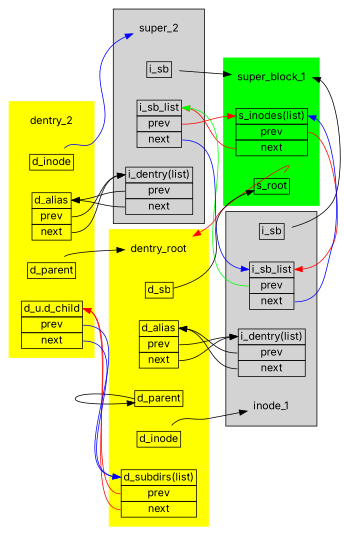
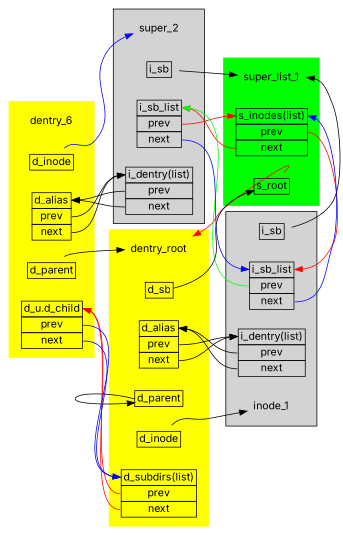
  digraph {
    fontname=Inter
    rankdir=LR
    node [fontname=Inter shape=plaintext]
    edge [fontname=Inter headport=name tailport=next]
-   n1 [label=super_block_1]
+   n1 [label=super_list_1]
    n2 [label=<              <TABLE BORDER="0" CELLBORDER="1" CELLSPACING="0">                 <TR>                     <TD PORT="name">s_inodes(list)</TD>                 </TR>                 <TR>                     <TD PORT="prev">prev</TD>                 </TR>                 <TR>                     <TD PORT="next">next</TD>                 </TR>             </TABLE>>]
    n3 [label=<              <TABLE BORDER="0" CELLBORDER="1" CELLSPACING="0">                 <TR>                     <TD PORT="name">s_root</TD>                 </TR>             </TABLE>>]
    n4 [label=<              <TABLE BORDER="0" CELLBORDER="1" CELLSPACING="0">                 <TR>                     <TD PORT="name">i_sb</TD>                 </TR>             </TABLE>>]
    n5 [label=<              <TABLE BORDER="0" CELLBORDER="1" CELLSPACING="0">                 <TR>                     <TD PORT="name">i_sb_list</TD>                 </TR>                 <TR>                     <TD PORT="prev">prev</TD>                 </TR>                 <TR>                     <TD PORT="next">next</TD>                 </TR>             </TABLE>>]
    n6 [label=<              <TABLE BORDER="0" CELLBORDER="1" CELLSPACING="0">                 <TR>                     <TD PORT="name">i_dentry(list)</TD>                 </TR>                 <TR>                     <TD PORT="prev">prev</TD>                 </TR>                 <TR>                     <TD PORT="next">next</TD>                 </TR>             </TABLE>>]
    n7 [label=inode_1]
    n8 [label=super_2]
    n9 [label=<              <TABLE BORDER="0" CELLBORDER="1" CELLSPACING="0">                 <TR>                     <TD PORT="name">i_sb</TD>                 </TR>             </TABLE>>]
    n10 [label=<              <TABLE BORDER="0" CELLBORDER="1" CELLSPACING="0">                 <TR>                     <TD PORT="name">i_sb_list</TD>                 </TR>                 <TR>                     <TD PORT="prev">prev</TD>                 </TR>                 <TR>                     <TD PORT="next">next</TD>                 </TR>             </TABLE>>]
    n11 [label=<              <TABLE BORDER="0" CELLBORDER="1" CELLSPACING="0">                 <TR>                     <TD PORT="name">i_dentry(list)</TD>                 </TR>                 <TR>                     <TD PORT="prev">prev</TD>                 </TR>                 <TR>                     <TD PORT="next">next</TD>                 </TR>             </TABLE>>]
    n12 [label=dentry_root]
    n13 [label=<              <TABLE BORDER="0" CELLBORDER="1" CELLSPACING="0">                 <TR>                     <TD PORT="name">d_sb</TD>                 </TR>             </TABLE>>]
    n14 [label=<              <TABLE BORDER="0" CELLBORDER="1" CELLSPACING="0">                 <TR>                     <TD PORT="name">d_inode</TD>                 </TR>             </TABLE>>]
    n15 [label=<              <TABLE BORDER="0" CELLBORDER="1" CELLSPACING="0">                 <TR>                     <TD PORT="name">d_parent</TD>                 </TR>             </TABLE>>]
    n16 [label=<              <TABLE BORDER="0" CELLBORDER="1" CELLSPACING="0">                 <TR>                     <TD PORT="name">d_alias</TD>                 </TR>                 <TR>                     <TD PORT="prev">prev</TD>                 </TR>                 <TR>                     <TD PORT="next">next</TD>                 </TR>             </TABLE>>]
    n17 [label=<              <TABLE BORDER="0" CELLBORDER="1" CELLSPACING="0">                 <TR>                     <TD PORT="name">d_subdirs(list)</TD>                 </TR>                 <TR>                     <TD PORT="prev">prev</TD>                 </TR>                 <TR>                     <TD PORT="next">next</TD>                 </TR>             </TABLE>>]
-   n18 [label=dentry_2]
+   n18 [label=dentry_6]
    n19 [label=<              <TABLE BORDER="0" CELLBORDER="1" CELLSPACING="0">                 <TR>                     <TD PORT="name">d_u.d_child</TD>                 </TR>                 <TR>                     <TD PORT="prev">prev</TD>                 </TR>                 <TR>                     <TD PORT="next">next</TD>                 </TR>             </TABLE>>]
    n20 [label=<              <TABLE BORDER="0" CELLBORDER="1" CELLSPACING="0">                 <TR>                     <TD PORT="name">d_alias</TD>                 </TR>                 <TR>                     <TD PORT="prev">prev</TD>                 </TR>                 <TR>                     <TD PORT="next">next</TD>                 </TR>             </TABLE>>]
    n21 [label=<              <TABLE BORDER="0" CELLBORDER="1" CELLSPACING="0">                 <TR>                     <TD PORT="name">d_inode</TD>                 </TR>             </TABLE>>]
    n22 [label=<              <TABLE BORDER="0" CELLBORDER="1" CELLSPACING="0">                 <TR>                     <TD PORT="name">d_parent</TD>                 </TR>             </TABLE>>]
    subgraph cluster_1 {
      color=green
      style=filled
      n1
      n2
      n3
    }
    subgraph cluster_2 {
      style=filled
      n4
      n5
      n6
      n7
    }
    subgraph cluster_3 {
      style=filled
      n8
      n9
      n10
      n11
    }
    subgraph cluster_4 {
      color=yellow
      style=filled
      n12
      n13
      n14
      n15
      n16
      n17
    }
    subgraph cluster_5 {
      color=yellow
      style=filled
      n18
      n19
      n20
      n21
      n22
    }
    n2 -> n5 [color=red headport="name:e" tailport="prev:e"]
    n2 -> n10 [color=red]
    n3 -> n12 [color=red]
    n4 -> n1 [headport=e tailport="i_sb:e"]
    n5 -> n2 [color=blue headport="name:e" tailport="next:e"]
    n5 -> n10 [color=green tailport=prev]
    n6 -> n16 [tailport=prev]
    n6 -> n16
    n9 -> n1 [tailport=i_sb]
    n10 -> n2 [color=red tailport=prev]
    n10 -> n5 [color=blue]
    n11 -> n20 [tailport=prev]
    n11 -> n20
    n13 -> n3 [tailport=name]
    n14 -> n7
    n15 -> n15 [tailport="name:w"]
    n16 -> n6 [tailport=prev]
    n16 -> n6
    n17 -> n19 [color=red tailport=prev]
    n17 -> n19 [color=red]
    n19 -> n17 [color=blue tailport=prev]
    n19 -> n17 [color=blue]
    n20 -> n11 [tailport=prev]
    n20 -> n11
    n21 -> n8 [color=blue]
    n22 -> n12
  }
